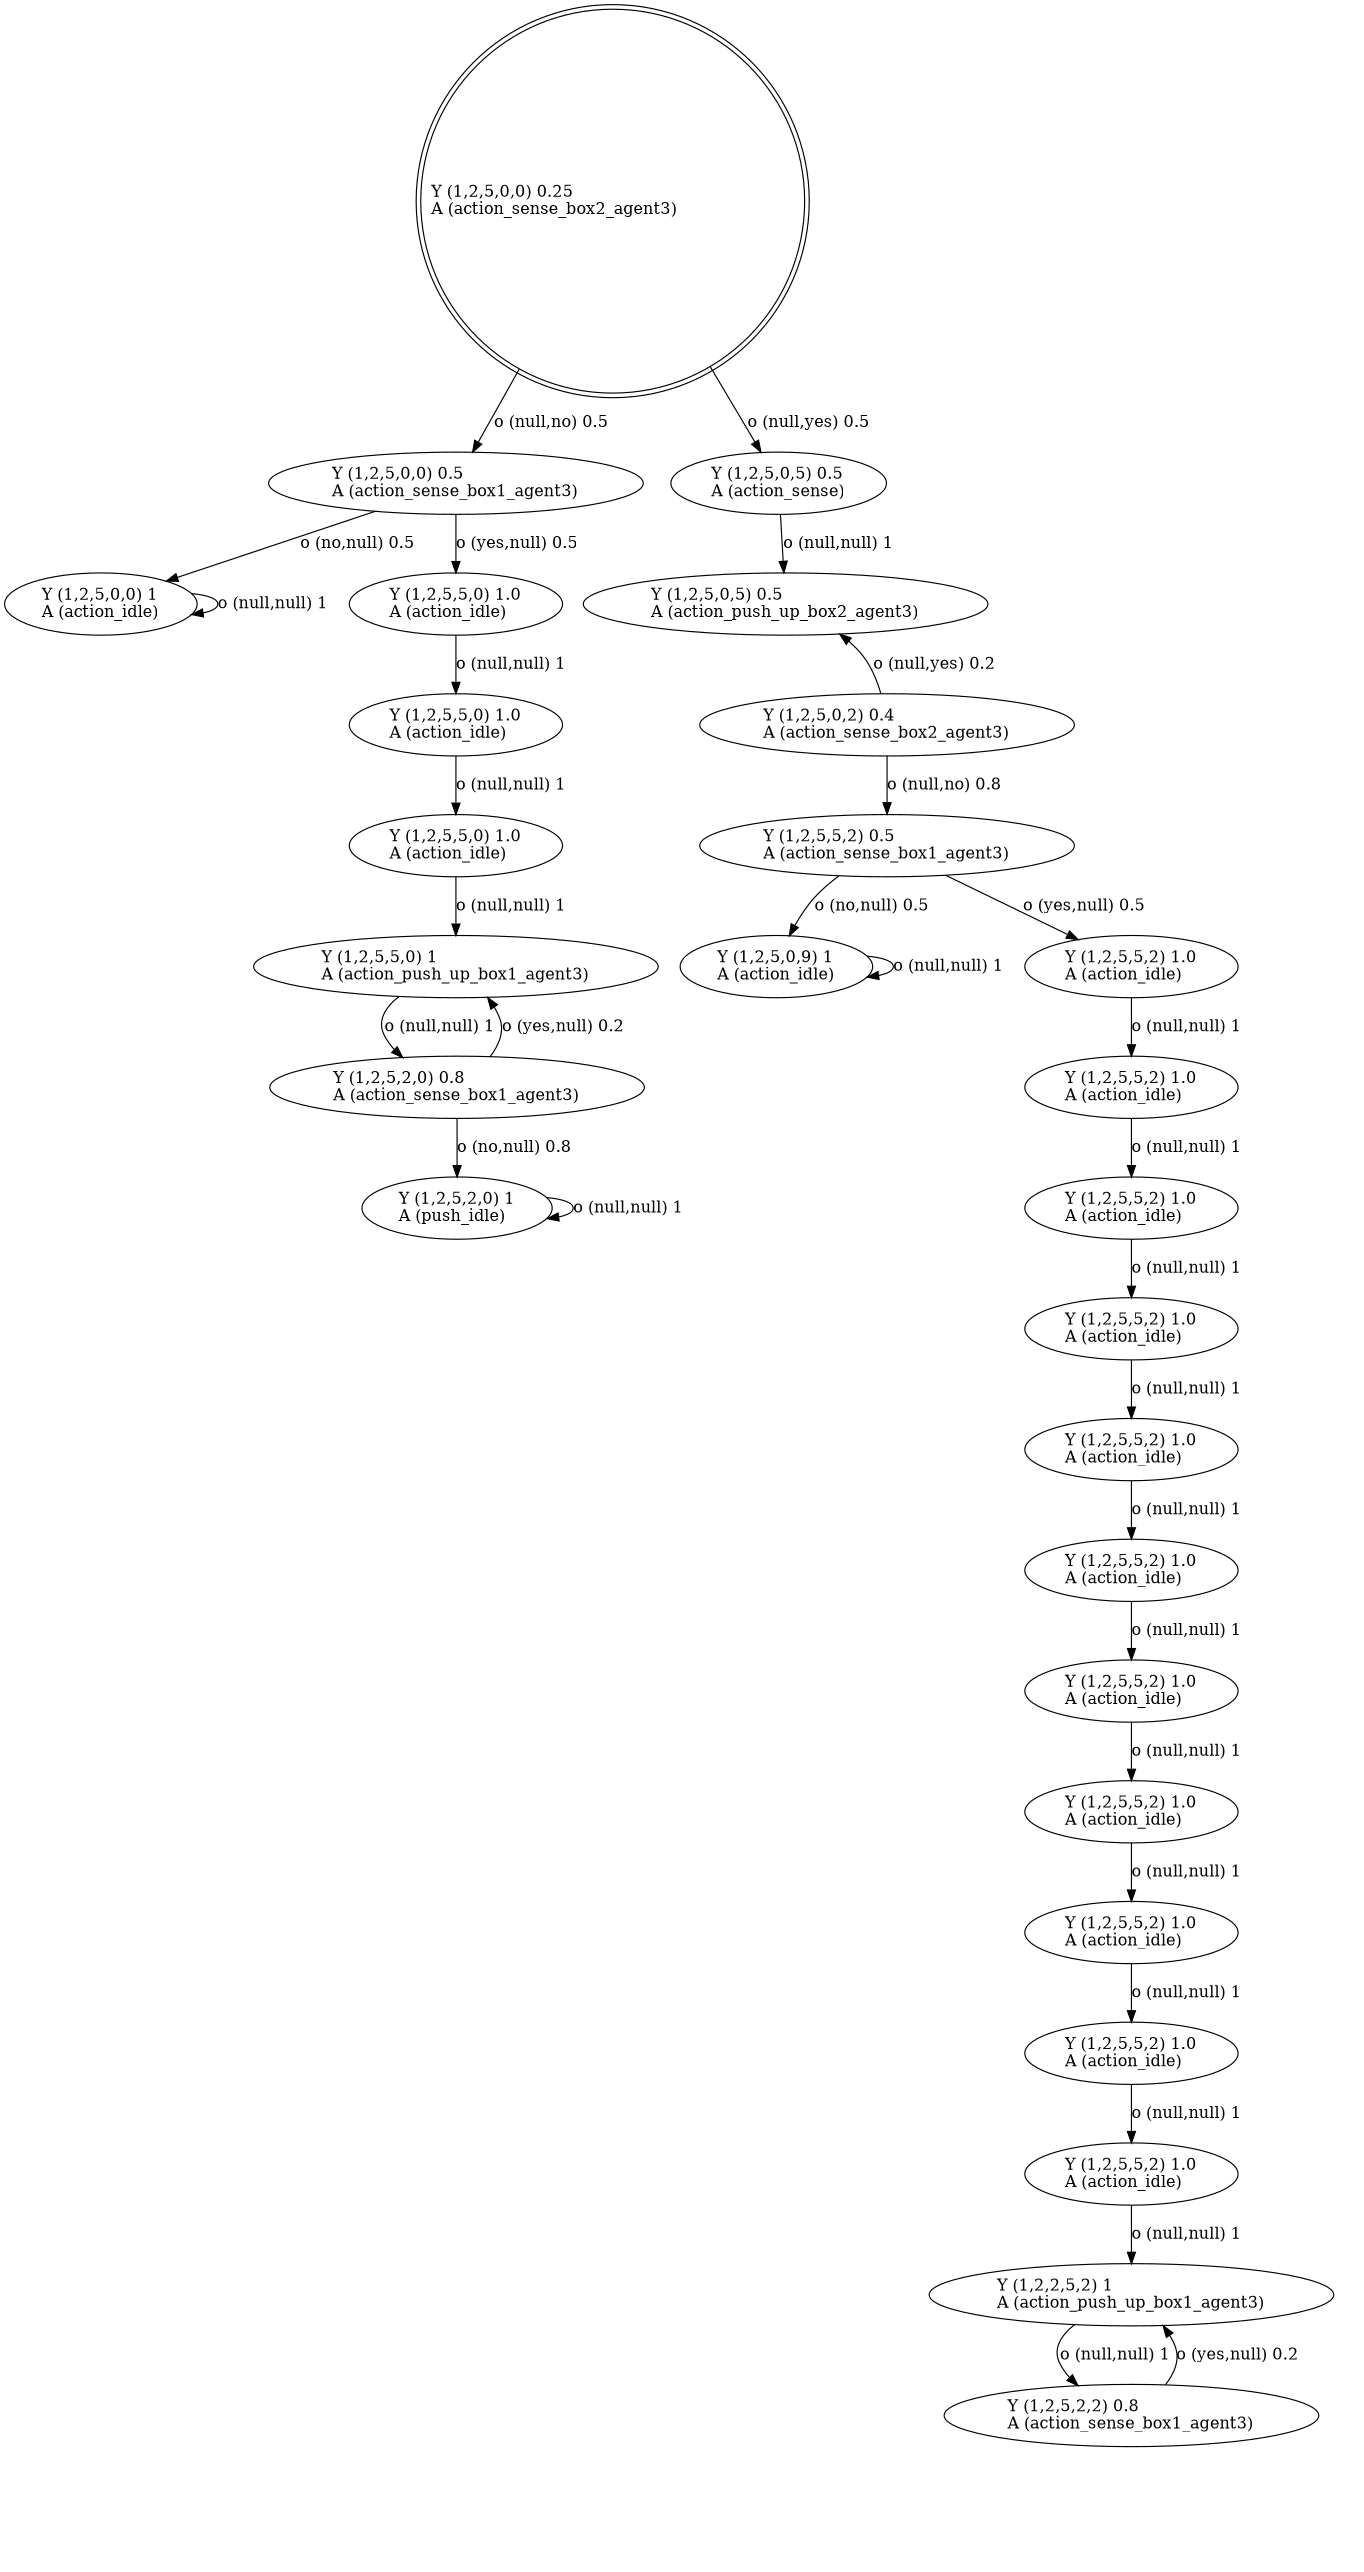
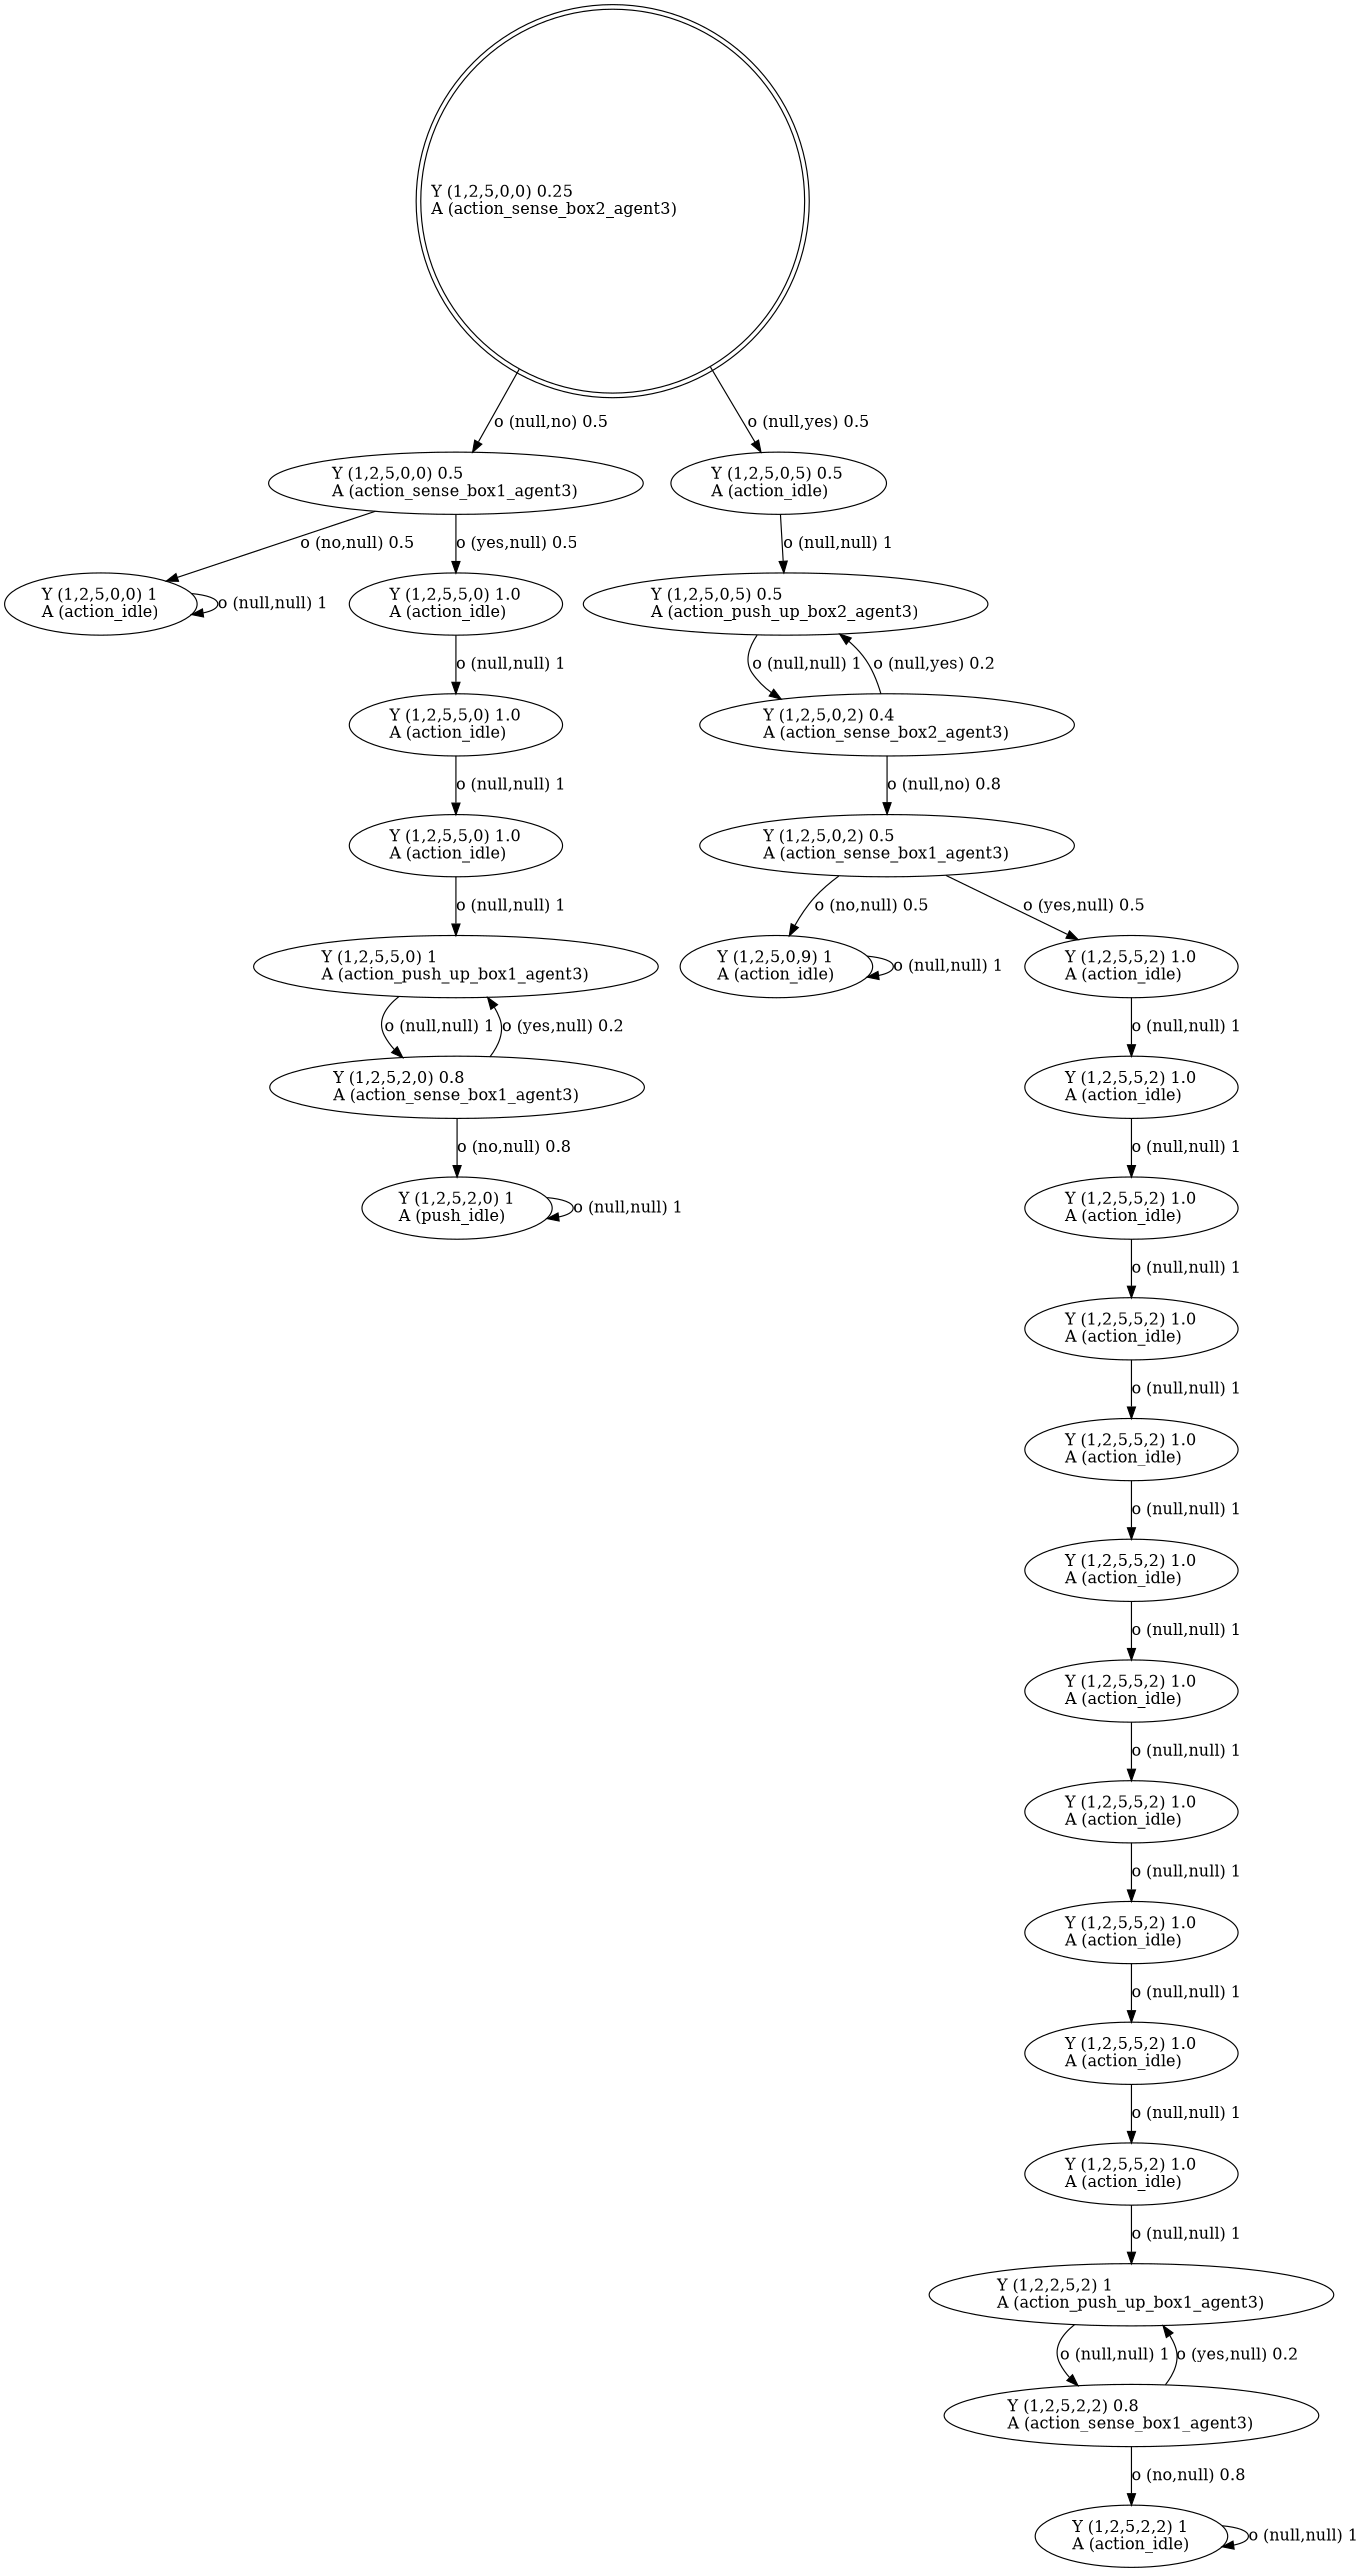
  digraph {
    n1 [label="Y (1,2,5,0,0) 0.25\lA (action_sense_box2_agent3)\l" labeljust=l shape=doublecircle]
    n2 [label="Y (1,2,5,0,0) 0.5\lA (action_sense_box1_agent3)\l"]
-   n3 [label="Y (1,2,5,0,5) 0.5\lA (action_sense)\l"]
+   n3 [label="Y (1,2,5,0,5) 0.5\lA (action_idle)\l"]
    n4 [label="Y (1,2,5,0,0) 1\lA (action_idle)\l"]
    n5 [label="Y (1,2,5,5,0) 1.0\lA (action_idle)\l"]
    n6 [label="Y (1,2,5,0,5) 0.5\lA (action_push_up_box2_agent3)\l"]
    n7 [label="Y (1,2,5,2,0) 1\lA (push_idle)\l"]
    n8 [label="Y (1,2,5,2,0) 0.8\lA (action_sense_box1_agent3)\l"]
    n9 [label="Y (1,2,5,5,0) 1\lA (action_push_up_box1_agent3)\l"]
+   n10 [label="Y (1,2,5,2,2) 1\lA (action_idle)\l"]
    n11 [label="Y (1,2,5,2,2) 0.8\lA (action_sense_box1_agent3)\l"]
    n12 [label="Y (1,2,2,5,2) 1\lA (action_push_up_box1_agent3)\l"]
    n13 [label="Y (1,2,5,0,9) 1\lA (action_idle)\l"]
    n14 [label="Y (1,2,5,0,2) 0.4\lA (action_sense_box2_agent3)\l"]
-   n15 [label="Y (1,2,5,5,2) 0.5\lA (action_sense_box1_agent3)\l"]
+   n15 [label="Y (1,2,5,0,2) 0.5\lA (action_sense_box1_agent3)\l"]
    n16 [label="Y (1,2,5,5,2) 1.0\lA (action_idle)\l"]
    n17 [label="Y (1,2,5,5,0) 1.0\lA (action_idle)\l"]
    n18 [label="Y (1,2,5,5,2) 1.0\lA (action_idle)\l"]
    n19 [label="Y (1,2,5,5,0) 1.0\lA (action_idle)\l"]
    n20 [label="Y (1,2,5,5,2) 1.0\lA (action_idle)\l"]
    n21 [label="Y (1,2,5,5,2) 1.0\lA (action_idle)\l"]
    n22 [label="Y (1,2,5,5,2) 1.0\lA (action_idle)\l"]
    n23 [label="Y (1,2,5,5,2) 1.0\lA (action_idle)\l"]
    n24 [label="Y (1,2,5,5,2) 1.0\lA (action_idle)\l"]
    n25 [label="Y (1,2,5,5,2) 1.0\lA (action_idle)\l"]
    n26 [label="Y (1,2,5,5,2) 1.0\lA (action_idle)\l"]
    n27 [label="Y (1,2,5,5,2) 1.0\lA (action_idle)\l"]
    n28 [label="Y (1,2,5,5,2) 1.0\lA (action_idle)\l"]
    n1 -> n2 [label="o (null,no) 0.5\l"]
    n1 -> n3 [label="o (null,yes) 0.5\l"]
    n2 -> n4 [label="o (no,null) 0.5\l"]
    n2 -> n5 [label="o (yes,null) 0.5\l"]
    n3 -> n6 [label="o (null,null) 1\l"]
    n4 -> n4 [label="o (null,null) 1\l"]
    n5 -> n17 [label="o (null,null) 1\l"]
+   n6 -> n14 [label="o (null,null) 1\l"]
    n7 -> n7 [label="o (null,null) 1\l"]
    n8 -> n7 [label="o (no,null) 0.8\l"]
    n8 -> n9 [label="o (yes,null) 0.2\l"]
    n9 -> n8 [label="o (null,null) 1\l"]
+   n10 -> n10 [label="o (null,null) 1\l"]
+   n11 -> n10 [label="o (no,null) 0.8\l"]
    n11 -> n12 [label="o (yes,null) 0.2\l"]
    n12 -> n11 [label="o (null,null) 1\l"]
    n13 -> n13 [label="o (null,null) 1\l"]
    n14 -> n6 [label="o (null,yes) 0.2\l"]
    n14 -> n15 [label="o (null,no) 0.8\l"]
    n15 -> n13 [label="o (no,null) 0.5\l"]
    n15 -> n16 [label="o (yes,null) 0.5\l"]
    n16 -> n18 [label="o (null,null) 1\l"]
    n17 -> n19 [label="o (null,null) 1\l"]
    n18 -> n20 [label="o (null,null) 1\l"]
    n19 -> n9 [label="o (null,null) 1\l"]
    n20 -> n21 [label="o (null,null) 1\l"]
    n21 -> n22 [label="o (null,null) 1\l"]
    n22 -> n23 [label="o (null,null) 1\l"]
    n23 -> n24 [label="o (null,null) 1\l"]
    n24 -> n25 [label="o (null,null) 1\l"]
    n25 -> n26 [label="o (null,null) 1\l"]
    n26 -> n27 [label="o (null,null) 1\l"]
    n27 -> n28 [label="o (null,null) 1\l"]
    n28 -> n12 [label="o (null,null) 1\l"]
  }
